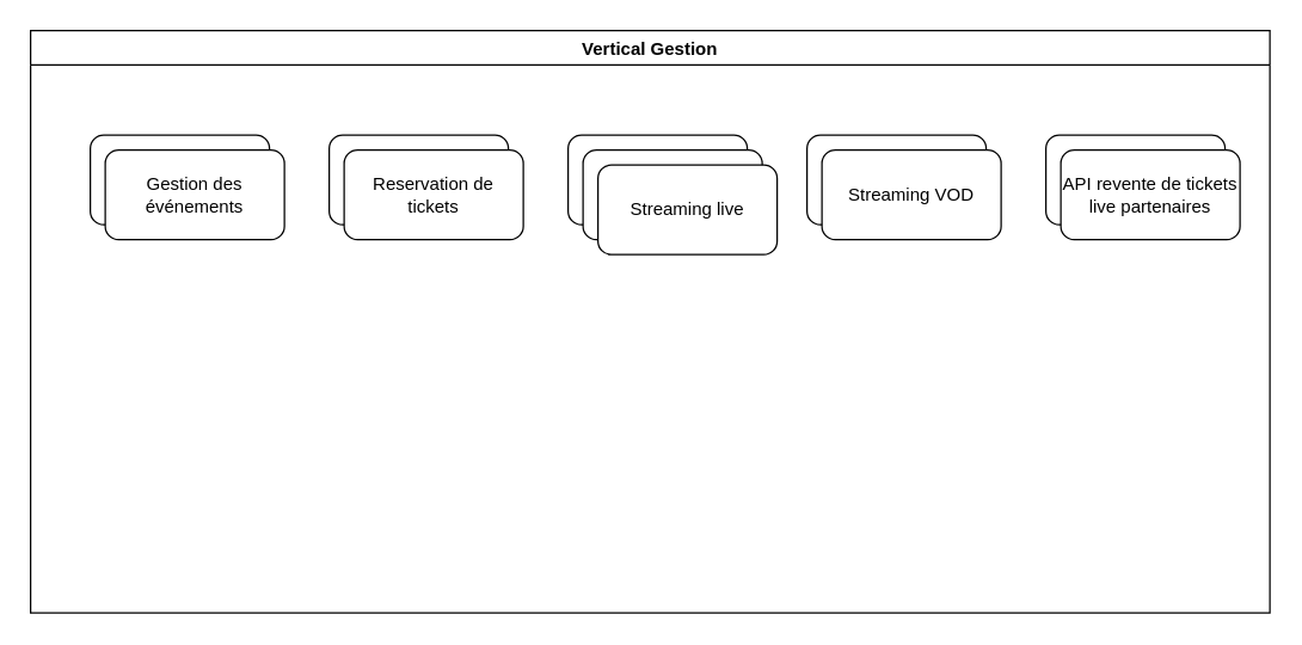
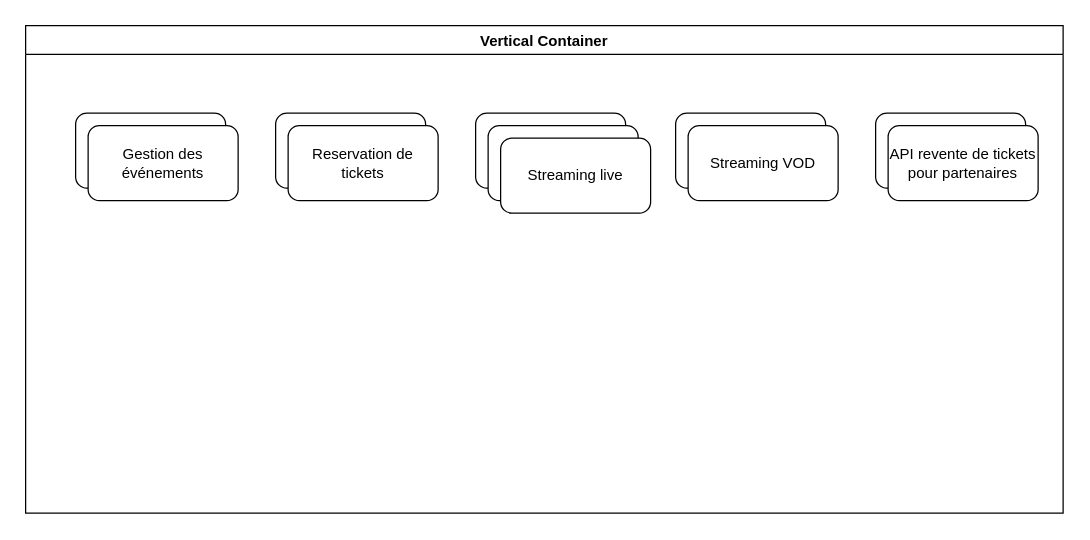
  <mxCell id="0" />
  <mxCell id="1" parent="0" />
- <mxCell id="2" value="Vertical Gestion" style="swimlane;" parent="1" vertex="1"><mxGeometry width="830" height="390" as="geometry" x="20" y="20" /></mxCell>
+ <mxCell id="2" value="Vertical Container" style="swimlane;" parent="1" vertex="1"><mxGeometry width="830" height="390" as="geometry" x="20" y="20" /></mxCell>
  <mxCell id="3" value="Gestion des événements" style="rounded=1;whiteSpace=wrap;html=1;" parent="2" vertex="1"><mxGeometry x="40" y="70" width="120" height="60" as="geometry" /></mxCell>
  <mxCell id="4" value="Reservation de tickets" style="rounded=1;whiteSpace=wrap;html=1;" parent="2" vertex="1"><mxGeometry x="200" y="70" width="120" height="60" as="geometry" /></mxCell>
  <mxCell id="5" value="Streaming live" style="rounded=1;whiteSpace=wrap;html=1;" parent="2" vertex="1"><mxGeometry x="360" y="70" width="120" height="60" as="geometry" /></mxCell>
  <mxCell id="6" value="Streaming VOD" style="rounded=1;whiteSpace=wrap;html=1;" parent="2" vertex="1"><mxGeometry x="520" y="70" width="120" height="60" as="geometry" /></mxCell>
  <mxCell id="7" value="" style="rounded=1;whiteSpace=wrap;html=1;" parent="2" vertex="1"><mxGeometry x="680" y="70" width="120" height="60" as="geometry" /></mxCell>
  <mxCell id="8" value="Gestion des événements" style="rounded=1;whiteSpace=wrap;html=1;" parent="2" vertex="1"><mxGeometry x="50" y="80" width="120" height="60" as="geometry" /></mxCell>
  <mxCell id="9" value="Reservation de tickets" style="rounded=1;whiteSpace=wrap;html=1;" parent="2" vertex="1"><mxGeometry x="210" y="80" width="120" height="60" as="geometry" /></mxCell>
  <mxCell id="10" value="Streaming live" style="rounded=1;whiteSpace=wrap;html=1;" parent="2" vertex="1"><mxGeometry x="370" y="80" width="120" height="60" as="geometry" /></mxCell>
  <mxCell id="11" value="Streaming VOD" style="rounded=1;whiteSpace=wrap;html=1;" parent="2" vertex="1"><mxGeometry x="530" y="80" width="120" height="60" as="geometry" /></mxCell>
  <mxCell id="12" value="Streaming live" style="rounded=1;whiteSpace=wrap;html=1;" parent="2" vertex="1"><mxGeometry x="380" y="90" width="120" height="60" as="geometry" /></mxCell>
- <mxCell id="13" value="API revente de tickets live partenaires" style="rounded=1;whiteSpace=wrap;html=1;" parent="2" vertex="1"><mxGeometry x="690" y="80" width="120" height="60" as="geometry" /></mxCell>
+ <mxCell id="13" value="API revente de tickets pour partenaires" style="rounded=1;whiteSpace=wrap;html=1;" parent="2" vertex="1"><mxGeometry x="690" y="80" width="120" height="60" as="geometry" /></mxCell>
